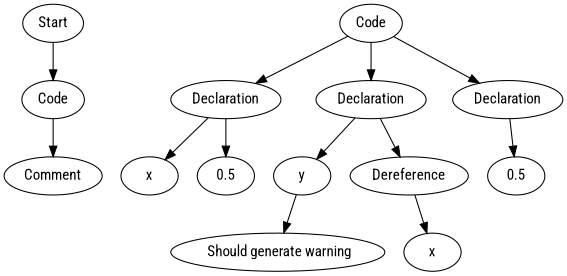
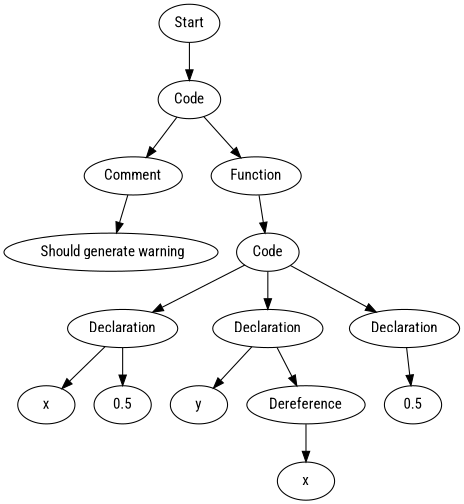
  digraph {
    fontname="Roboto Condensed"
    node [fontname="Roboto Condensed"]
    edge [fontname="Roboto Condensed"]
    n1 [label=Start]
    n2 [label=Code]
    n3 [label=Comment]
+   n4 [label=Function]
    n5 [label=" Should generate warning\n"]
    n6 [label=Code]
    n7 [label=Declaration]
    n8 [label=Declaration]
    n9 [label=Declaration]
    n10 [label=x]
    n11 [label=0.5]
    n12 [label=y]
    n13 [label=Dereference]
    n14 [label=0.5]
    n15 [label=x]
    n1 -> n2
    n2 -> n3
-   n12 -> n5
+   n2 -> n4
+   n3 -> n5
+   n4 -> n6
    n6 -> n7
    n6 -> n8
    n6 -> n9
    n7 -> n10
    n7 -> n11
    n8 -> n12
    n8 -> n13
    n9 -> n14
    n13 -> n15
  }
